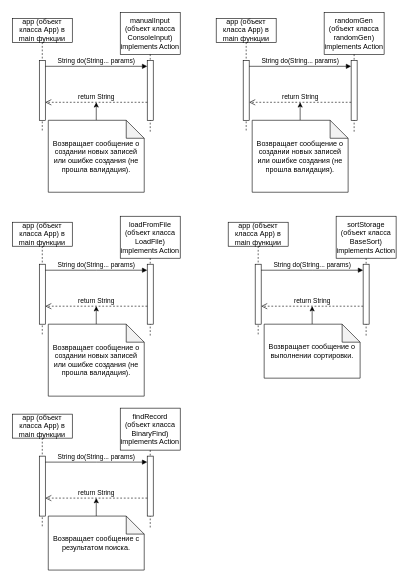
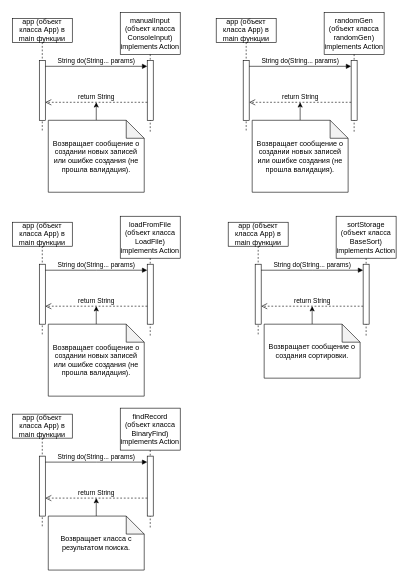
  <mxCell id="0" />
  <mxCell id="1" parent="0" />
  <mxCell id="2" value="app (объект класса App) в main функции" style="shape=umlLifeline;perimeter=lifelinePerimeter;whiteSpace=wrap;html=1;container=0;dropTarget=0;collapsible=0;recursiveResize=0;outlineConnect=0;portConstraint=eastwest;newEdgeStyle={&quot;edgeStyle&quot;:&quot;elbowEdgeStyle&quot;,&quot;elbow&quot;:&quot;vertical&quot;,&quot;curved&quot;:0,&quot;rounded&quot;:0};" parent="1" vertex="1"><mxGeometry x="20" y="30" width="100" height="190" as="geometry" /></mxCell>
  <mxCell id="3" value="" style="html=1;points=[];perimeter=orthogonalPerimeter;outlineConnect=0;targetShapes=umlLifeline;portConstraint=eastwest;newEdgeStyle={&quot;edgeStyle&quot;:&quot;elbowEdgeStyle&quot;,&quot;elbow&quot;:&quot;vertical&quot;,&quot;curved&quot;:0,&quot;rounded&quot;:0};" parent="2" vertex="1"><mxGeometry x="45" y="70" width="10" height="100" as="geometry" /></mxCell>
  <mxCell id="4" value="manualInput (объект класса ConsoleInput) implements Action" style="shape=umlLifeline;perimeter=lifelinePerimeter;whiteSpace=wrap;html=1;container=0;dropTarget=0;collapsible=0;recursiveResize=0;outlineConnect=0;portConstraint=eastwest;newEdgeStyle={&quot;edgeStyle&quot;:&quot;elbowEdgeStyle&quot;,&quot;elbow&quot;:&quot;vertical&quot;,&quot;curved&quot;:0,&quot;rounded&quot;:0};size=70;" parent="1" vertex="1"><mxGeometry x="200" y="20" width="100" height="200" as="geometry" /></mxCell>
  <mxCell id="5" value="" style="html=1;points=[];perimeter=orthogonalPerimeter;outlineConnect=0;targetShapes=umlLifeline;portConstraint=eastwest;newEdgeStyle={&quot;edgeStyle&quot;:&quot;elbowEdgeStyle&quot;,&quot;elbow&quot;:&quot;vertical&quot;,&quot;curved&quot;:0,&quot;rounded&quot;:0};" parent="4" vertex="1"><mxGeometry x="45" y="80" width="10" height="100" as="geometry" /></mxCell>
  <mxCell id="6" value="String do(String... params)" style="html=1;verticalAlign=bottom;endArrow=block;edgeStyle=elbowEdgeStyle;elbow=vertical;curved=0;rounded=0;" parent="1" source="3" target="5" edge="1"><mxGeometry relative="1" as="geometry"><mxPoint x="175" y="120" as="sourcePoint" /><Array as="points"><mxPoint x="160" y="110" /></Array></mxGeometry></mxCell>
  <mxCell id="7" value="return String" style="html=1;verticalAlign=bottom;endArrow=open;dashed=1;endSize=8;edgeStyle=elbowEdgeStyle;elbow=horizontal;curved=0;rounded=0;" parent="1" source="5" target="3" edge="1"><mxGeometry relative="1" as="geometry"><mxPoint x="175" y="195" as="targetPoint" /><Array as="points"><mxPoint x="170" y="170" /></Array></mxGeometry></mxCell>
  <mxCell id="8" style="edgeStyle=orthogonalEdgeStyle;rounded=0;orthogonalLoop=1;jettySize=auto;html=1;" edge="1" parent="1" source="9"><mxGeometry relative="1" as="geometry"><mxPoint x="160" y="170" as="targetPoint" /></mxGeometry></mxCell>
  <mxCell id="9" value="Возвращает сообщение о создании новых записей или ошибке создания (не прошла валидация)." style="shape=note;whiteSpace=wrap;html=1;backgroundOutline=1;darkOpacity=0.05;" vertex="1" parent="1"><mxGeometry x="80" y="200" width="160" height="120" as="geometry" /></mxCell>
  <mxCell id="10" value="app (объект класса App) в main функции" style="shape=umlLifeline;perimeter=lifelinePerimeter;whiteSpace=wrap;html=1;container=0;dropTarget=0;collapsible=0;recursiveResize=0;outlineConnect=0;portConstraint=eastwest;newEdgeStyle={&quot;edgeStyle&quot;:&quot;elbowEdgeStyle&quot;,&quot;elbow&quot;:&quot;vertical&quot;,&quot;curved&quot;:0,&quot;rounded&quot;:0};" vertex="1" parent="1"><mxGeometry x="360" y="30" width="100" height="190" as="geometry" /></mxCell>
  <mxCell id="11" value="" style="html=1;points=[];perimeter=orthogonalPerimeter;outlineConnect=0;targetShapes=umlLifeline;portConstraint=eastwest;newEdgeStyle={&quot;edgeStyle&quot;:&quot;elbowEdgeStyle&quot;,&quot;elbow&quot;:&quot;vertical&quot;,&quot;curved&quot;:0,&quot;rounded&quot;:0};" vertex="1" parent="10"><mxGeometry x="45" y="70" width="10" height="100" as="geometry" /></mxCell>
  <mxCell id="12" value="randomGen (объект класса randomGen) implements Action" style="shape=umlLifeline;perimeter=lifelinePerimeter;whiteSpace=wrap;html=1;container=0;dropTarget=0;collapsible=0;recursiveResize=0;outlineConnect=0;portConstraint=eastwest;newEdgeStyle={&quot;edgeStyle&quot;:&quot;elbowEdgeStyle&quot;,&quot;elbow&quot;:&quot;vertical&quot;,&quot;curved&quot;:0,&quot;rounded&quot;:0};size=70;" vertex="1" parent="1"><mxGeometry x="540" y="20" width="100" height="200" as="geometry" /></mxCell>
  <mxCell id="13" value="" style="html=1;points=[];perimeter=orthogonalPerimeter;outlineConnect=0;targetShapes=umlLifeline;portConstraint=eastwest;newEdgeStyle={&quot;edgeStyle&quot;:&quot;elbowEdgeStyle&quot;,&quot;elbow&quot;:&quot;vertical&quot;,&quot;curved&quot;:0,&quot;rounded&quot;:0};" vertex="1" parent="12"><mxGeometry x="45" y="80" width="10" height="100" as="geometry" /></mxCell>
  <mxCell id="14" value="String do(String... params)" style="html=1;verticalAlign=bottom;endArrow=block;edgeStyle=elbowEdgeStyle;elbow=vertical;curved=0;rounded=0;" edge="1" parent="1" source="11" target="13"><mxGeometry relative="1" as="geometry"><mxPoint x="515" y="120" as="sourcePoint" /><Array as="points"><mxPoint x="500" y="110" /></Array></mxGeometry></mxCell>
  <mxCell id="15" value="return String" style="html=1;verticalAlign=bottom;endArrow=open;dashed=1;endSize=8;edgeStyle=elbowEdgeStyle;elbow=horizontal;curved=0;rounded=0;" edge="1" parent="1" source="13" target="11"><mxGeometry relative="1" as="geometry"><mxPoint x="515" y="195" as="targetPoint" /><Array as="points"><mxPoint x="510" y="170" /></Array></mxGeometry></mxCell>
  <mxCell id="16" style="edgeStyle=orthogonalEdgeStyle;rounded=0;orthogonalLoop=1;jettySize=auto;html=1;" edge="1" parent="1" source="17"><mxGeometry relative="1" as="geometry"><mxPoint x="500" y="170" as="targetPoint" /></mxGeometry></mxCell>
  <mxCell id="17" value="Возвращает сообщение о создании новых записей или ошибке создания (не прошла валидация)." style="shape=note;whiteSpace=wrap;html=1;backgroundOutline=1;darkOpacity=0.05;" vertex="1" parent="1"><mxGeometry x="420" y="200" width="160" height="120" as="geometry" /></mxCell>
  <mxCell id="18" value="app (объект класса App) в main функции" style="shape=umlLifeline;perimeter=lifelinePerimeter;whiteSpace=wrap;html=1;container=0;dropTarget=0;collapsible=0;recursiveResize=0;outlineConnect=0;portConstraint=eastwest;newEdgeStyle={&quot;edgeStyle&quot;:&quot;elbowEdgeStyle&quot;,&quot;elbow&quot;:&quot;vertical&quot;,&quot;curved&quot;:0,&quot;rounded&quot;:0};" vertex="1" parent="1"><mxGeometry x="20" y="370" width="100" height="190" as="geometry" /></mxCell>
  <mxCell id="19" value="" style="html=1;points=[];perimeter=orthogonalPerimeter;outlineConnect=0;targetShapes=umlLifeline;portConstraint=eastwest;newEdgeStyle={&quot;edgeStyle&quot;:&quot;elbowEdgeStyle&quot;,&quot;elbow&quot;:&quot;vertical&quot;,&quot;curved&quot;:0,&quot;rounded&quot;:0};" vertex="1" parent="18"><mxGeometry x="45" y="70" width="10" height="100" as="geometry" /></mxCell>
  <mxCell id="20" value="loadFromFile (объект класса LoadFile) implements Action" style="shape=umlLifeline;perimeter=lifelinePerimeter;whiteSpace=wrap;html=1;container=0;dropTarget=0;collapsible=0;recursiveResize=0;outlineConnect=0;portConstraint=eastwest;newEdgeStyle={&quot;edgeStyle&quot;:&quot;elbowEdgeStyle&quot;,&quot;elbow&quot;:&quot;vertical&quot;,&quot;curved&quot;:0,&quot;rounded&quot;:0};size=70;" vertex="1" parent="1"><mxGeometry x="200" y="360" width="100" height="200" as="geometry" /></mxCell>
  <mxCell id="21" value="" style="html=1;points=[];perimeter=orthogonalPerimeter;outlineConnect=0;targetShapes=umlLifeline;portConstraint=eastwest;newEdgeStyle={&quot;edgeStyle&quot;:&quot;elbowEdgeStyle&quot;,&quot;elbow&quot;:&quot;vertical&quot;,&quot;curved&quot;:0,&quot;rounded&quot;:0};" vertex="1" parent="20"><mxGeometry x="45" y="80" width="10" height="100" as="geometry" /></mxCell>
  <mxCell id="22" value="String do(String... params)" style="html=1;verticalAlign=bottom;endArrow=block;edgeStyle=elbowEdgeStyle;elbow=vertical;curved=0;rounded=0;" edge="1" parent="1" source="19" target="21"><mxGeometry relative="1" as="geometry"><mxPoint x="175" y="460" as="sourcePoint" /><Array as="points"><mxPoint x="160" y="450" /></Array></mxGeometry></mxCell>
  <mxCell id="23" value="return String" style="html=1;verticalAlign=bottom;endArrow=open;dashed=1;endSize=8;edgeStyle=elbowEdgeStyle;elbow=horizontal;curved=0;rounded=0;" edge="1" parent="1" source="21" target="19"><mxGeometry relative="1" as="geometry"><mxPoint x="175" y="535" as="targetPoint" /><Array as="points"><mxPoint x="170" y="510" /></Array></mxGeometry></mxCell>
  <mxCell id="24" style="edgeStyle=orthogonalEdgeStyle;rounded=0;orthogonalLoop=1;jettySize=auto;html=1;" edge="1" parent="1" source="25"><mxGeometry relative="1" as="geometry"><mxPoint x="160" y="510" as="targetPoint" /></mxGeometry></mxCell>
  <mxCell id="25" value="Возвращает сообщение о создании новых записей или ошибке создания (не прошла валидация)." style="shape=note;whiteSpace=wrap;html=1;backgroundOutline=1;darkOpacity=0.05;" vertex="1" parent="1"><mxGeometry x="80" y="540" width="160" height="120" as="geometry" /></mxCell>
  <mxCell id="26" value="app (объект класса App) в main функции" style="shape=umlLifeline;perimeter=lifelinePerimeter;whiteSpace=wrap;html=1;container=0;dropTarget=0;collapsible=0;recursiveResize=0;outlineConnect=0;portConstraint=eastwest;newEdgeStyle={&quot;edgeStyle&quot;:&quot;elbowEdgeStyle&quot;,&quot;elbow&quot;:&quot;vertical&quot;,&quot;curved&quot;:0,&quot;rounded&quot;:0};" vertex="1" parent="1"><mxGeometry x="380" y="370" width="100" height="190" as="geometry" /></mxCell>
  <mxCell id="27" value="" style="html=1;points=[];perimeter=orthogonalPerimeter;outlineConnect=0;targetShapes=umlLifeline;portConstraint=eastwest;newEdgeStyle={&quot;edgeStyle&quot;:&quot;elbowEdgeStyle&quot;,&quot;elbow&quot;:&quot;vertical&quot;,&quot;curved&quot;:0,&quot;rounded&quot;:0};" vertex="1" parent="26"><mxGeometry x="45" y="70" width="10" height="100" as="geometry" /></mxCell>
  <mxCell id="28" value="sortStorage (объект класса BaseSort) implements Action" style="shape=umlLifeline;perimeter=lifelinePerimeter;whiteSpace=wrap;html=1;container=0;dropTarget=0;collapsible=0;recursiveResize=0;outlineConnect=0;portConstraint=eastwest;newEdgeStyle={&quot;edgeStyle&quot;:&quot;elbowEdgeStyle&quot;,&quot;elbow&quot;:&quot;vertical&quot;,&quot;curved&quot;:0,&quot;rounded&quot;:0};size=70;" vertex="1" parent="1"><mxGeometry x="560" y="360" width="100" height="200" as="geometry" /></mxCell>
  <mxCell id="29" value="" style="html=1;points=[];perimeter=orthogonalPerimeter;outlineConnect=0;targetShapes=umlLifeline;portConstraint=eastwest;newEdgeStyle={&quot;edgeStyle&quot;:&quot;elbowEdgeStyle&quot;,&quot;elbow&quot;:&quot;vertical&quot;,&quot;curved&quot;:0,&quot;rounded&quot;:0};" vertex="1" parent="28"><mxGeometry x="45" y="80" width="10" height="100" as="geometry" /></mxCell>
  <mxCell id="30" value="String do(String... params)" style="html=1;verticalAlign=bottom;endArrow=block;edgeStyle=elbowEdgeStyle;elbow=vertical;curved=0;rounded=0;" edge="1" parent="1" source="27" target="29"><mxGeometry relative="1" as="geometry"><mxPoint x="535" y="460" as="sourcePoint" /><Array as="points"><mxPoint x="520" y="450" /></Array></mxGeometry></mxCell>
  <mxCell id="31" value="return String" style="html=1;verticalAlign=bottom;endArrow=open;dashed=1;endSize=8;edgeStyle=elbowEdgeStyle;elbow=horizontal;curved=0;rounded=0;" edge="1" parent="1" source="29" target="27"><mxGeometry relative="1" as="geometry"><mxPoint x="535" y="535" as="targetPoint" /><Array as="points"><mxPoint x="530" y="510" /></Array></mxGeometry></mxCell>
  <mxCell id="32" style="edgeStyle=orthogonalEdgeStyle;rounded=0;orthogonalLoop=1;jettySize=auto;html=1;" edge="1" parent="1" source="33"><mxGeometry relative="1" as="geometry"><mxPoint x="520" y="510" as="targetPoint" /></mxGeometry></mxCell>
- <mxCell id="33" value="Возвращает сообщение о выполнении сортировки." style="shape=note;whiteSpace=wrap;html=1;backgroundOutline=1;darkOpacity=0.05;" vertex="1" parent="1"><mxGeometry x="440" y="540" width="160" height="90" as="geometry" /></mxCell>
+ <mxCell id="33" value="Возвращает сообщение о создания сортировки." style="shape=note;whiteSpace=wrap;html=1;backgroundOutline=1;darkOpacity=0.05;" vertex="1" parent="1"><mxGeometry x="440" y="540" width="160" height="90" as="geometry" /></mxCell>
  <mxCell id="34" value="app (объект класса App) в main функции" style="shape=umlLifeline;perimeter=lifelinePerimeter;whiteSpace=wrap;html=1;container=0;dropTarget=0;collapsible=0;recursiveResize=0;outlineConnect=0;portConstraint=eastwest;newEdgeStyle={&quot;edgeStyle&quot;:&quot;elbowEdgeStyle&quot;,&quot;elbow&quot;:&quot;vertical&quot;,&quot;curved&quot;:0,&quot;rounded&quot;:0};" vertex="1" parent="1"><mxGeometry x="20" y="690" width="100" height="190" as="geometry" /></mxCell>
  <mxCell id="35" value="" style="html=1;points=[];perimeter=orthogonalPerimeter;outlineConnect=0;targetShapes=umlLifeline;portConstraint=eastwest;newEdgeStyle={&quot;edgeStyle&quot;:&quot;elbowEdgeStyle&quot;,&quot;elbow&quot;:&quot;vertical&quot;,&quot;curved&quot;:0,&quot;rounded&quot;:0};" vertex="1" parent="34"><mxGeometry x="45" y="70" width="10" height="100" as="geometry" /></mxCell>
  <mxCell id="36" value="findRecord (объект класса BinaryFind) implements Action" style="shape=umlLifeline;perimeter=lifelinePerimeter;whiteSpace=wrap;html=1;container=0;dropTarget=0;collapsible=0;recursiveResize=0;outlineConnect=0;portConstraint=eastwest;newEdgeStyle={&quot;edgeStyle&quot;:&quot;elbowEdgeStyle&quot;,&quot;elbow&quot;:&quot;vertical&quot;,&quot;curved&quot;:0,&quot;rounded&quot;:0};size=70;" vertex="1" parent="1"><mxGeometry x="200" y="680" width="100" height="200" as="geometry" /></mxCell>
  <mxCell id="37" value="" style="html=1;points=[];perimeter=orthogonalPerimeter;outlineConnect=0;targetShapes=umlLifeline;portConstraint=eastwest;newEdgeStyle={&quot;edgeStyle&quot;:&quot;elbowEdgeStyle&quot;,&quot;elbow&quot;:&quot;vertical&quot;,&quot;curved&quot;:0,&quot;rounded&quot;:0};" vertex="1" parent="36"><mxGeometry x="45" y="80" width="10" height="100" as="geometry" /></mxCell>
  <mxCell id="38" value="String do(String... params)" style="html=1;verticalAlign=bottom;endArrow=block;edgeStyle=elbowEdgeStyle;elbow=vertical;curved=0;rounded=0;" edge="1" parent="1" source="35" target="37"><mxGeometry relative="1" as="geometry"><mxPoint x="175" y="780" as="sourcePoint" /><Array as="points"><mxPoint x="160" y="770" /></Array></mxGeometry></mxCell>
  <mxCell id="39" value="return String" style="html=1;verticalAlign=bottom;endArrow=open;dashed=1;endSize=8;edgeStyle=elbowEdgeStyle;elbow=horizontal;curved=0;rounded=0;" edge="1" parent="1" source="37" target="35"><mxGeometry relative="1" as="geometry"><mxPoint x="175" y="855" as="targetPoint" /><Array as="points"><mxPoint x="170" y="830" /></Array></mxGeometry></mxCell>
  <mxCell id="40" style="edgeStyle=orthogonalEdgeStyle;rounded=0;orthogonalLoop=1;jettySize=auto;html=1;" edge="1" parent="1" source="41"><mxGeometry relative="1" as="geometry"><mxPoint x="160" y="830" as="targetPoint" /></mxGeometry></mxCell>
- <mxCell id="41" value="Возвращает сообщение с результатом поиска." style="shape=note;whiteSpace=wrap;html=1;backgroundOutline=1;darkOpacity=0.05;" vertex="1" parent="1"><mxGeometry x="80" y="860" width="160" height="90" as="geometry" /></mxCell>
+ <mxCell id="41" value="Возвращает класса с результатом поиска." style="shape=note;whiteSpace=wrap;html=1;backgroundOutline=1;darkOpacity=0.05;" vertex="1" parent="1"><mxGeometry x="80" y="860" width="160" height="90" as="geometry" /></mxCell>
